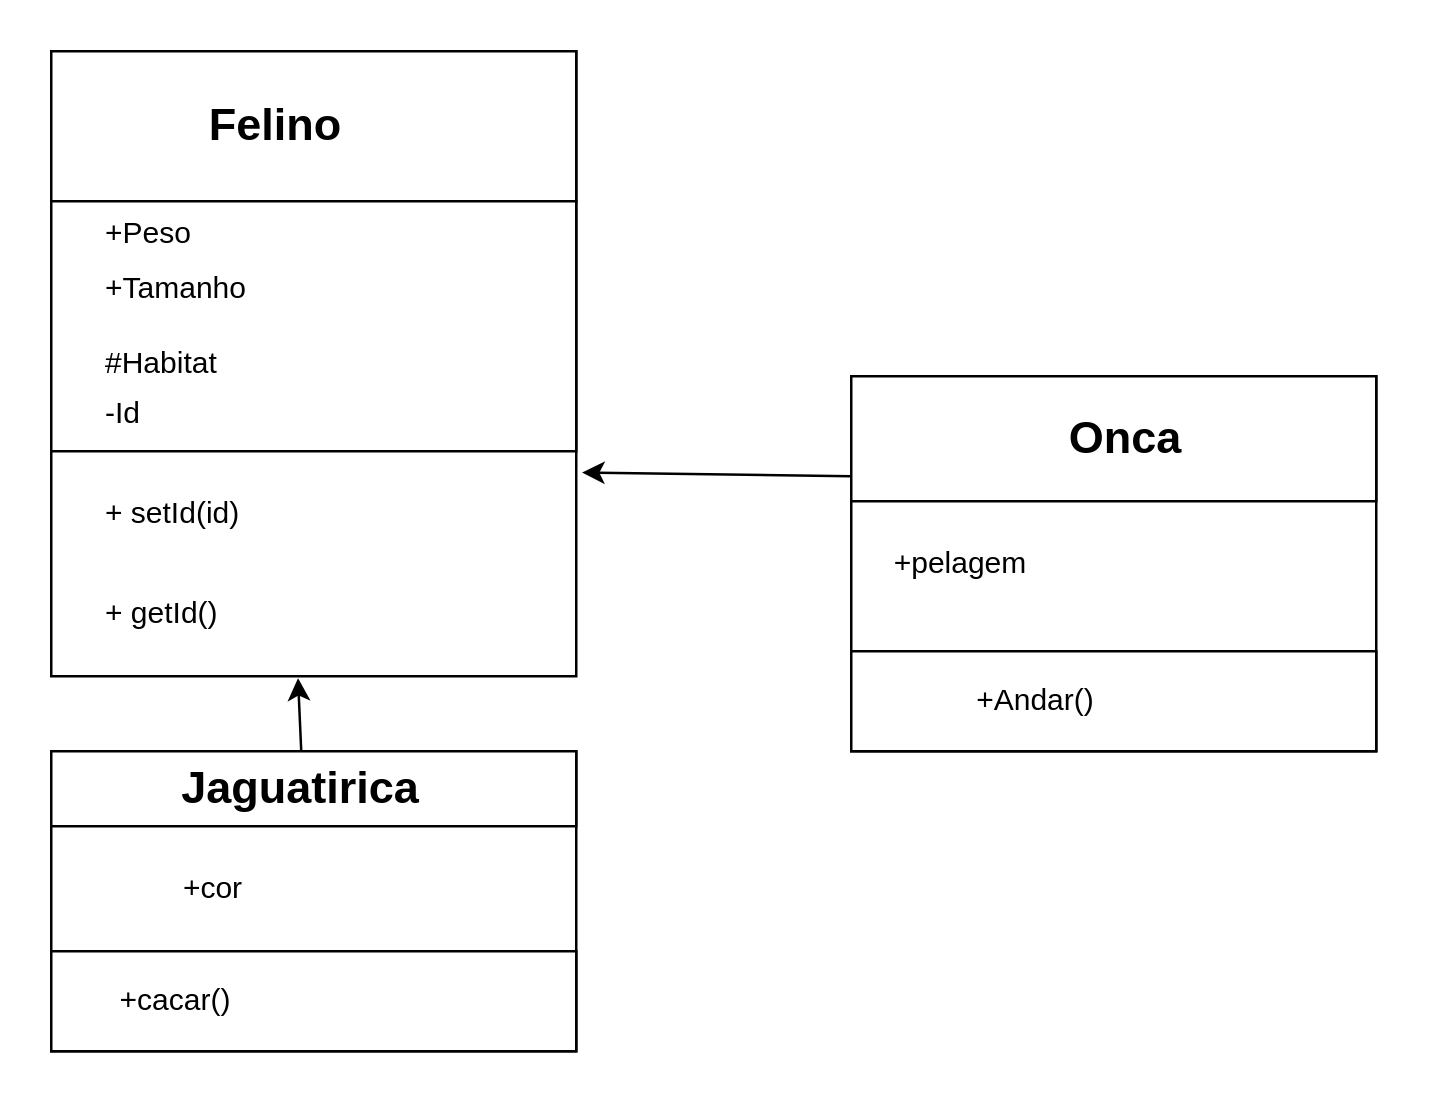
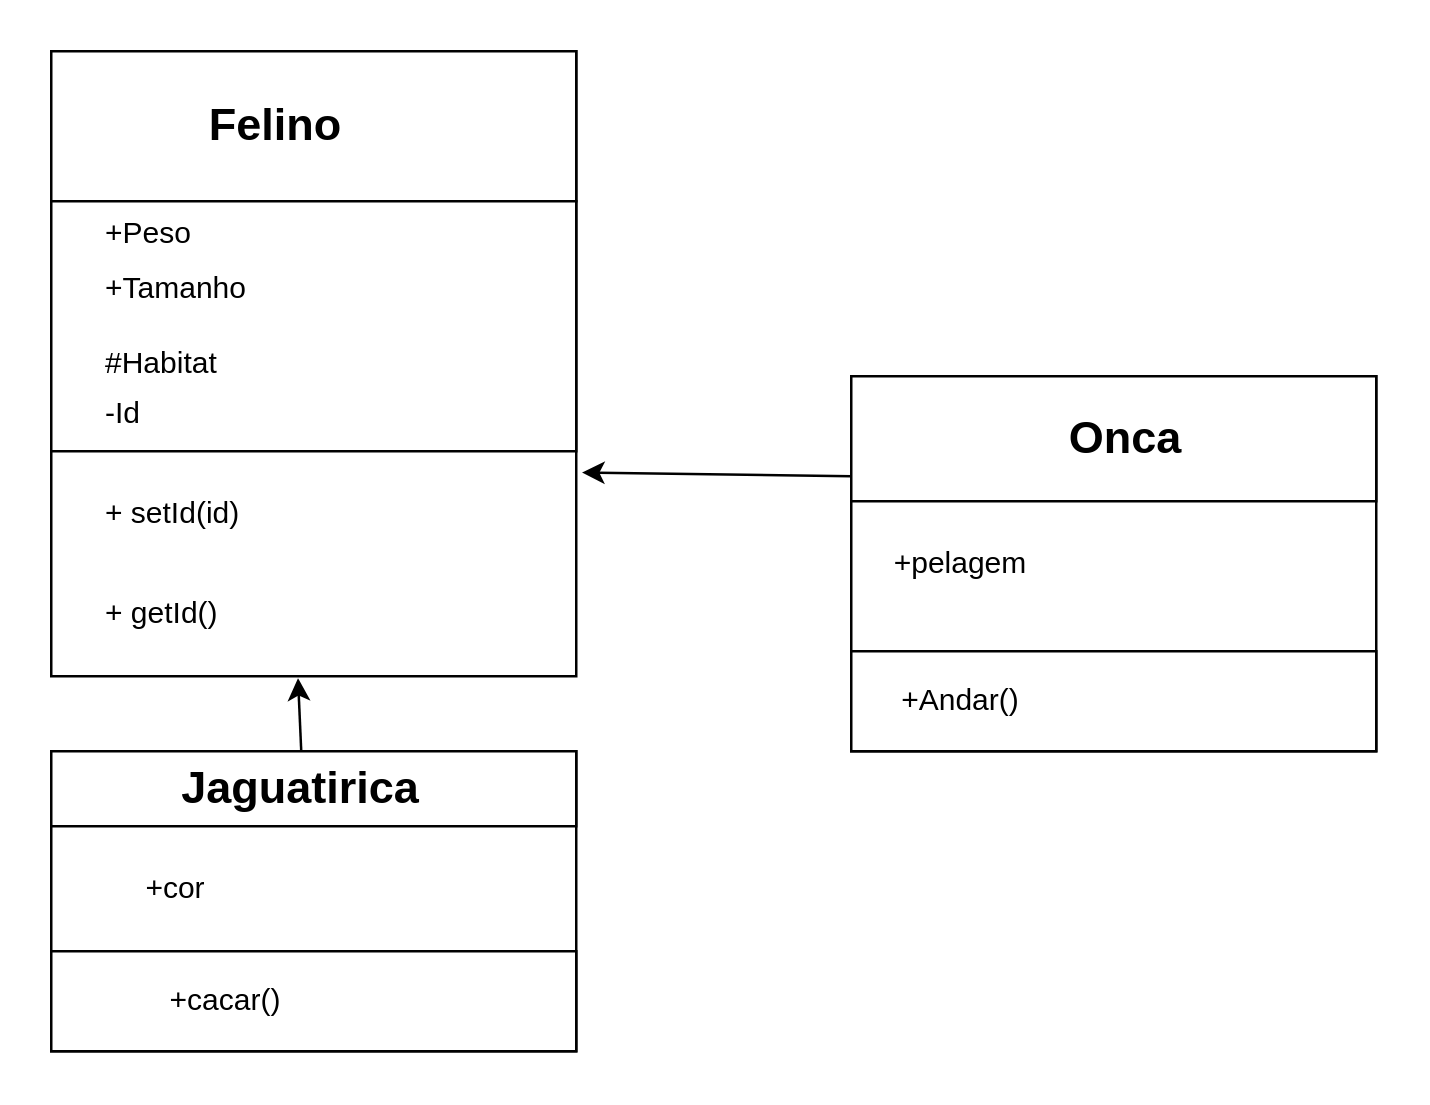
  <mxCell id="0" />
  <mxCell id="1" parent="0" />
  <mxCell id="2" value="" style="rounded=0;whiteSpace=wrap;html=1;" vertex="1" parent="1"><mxGeometry x="20" y="20" width="210" height="250" as="geometry" /></mxCell>
  <mxCell id="3" value="" style="rounded=0;whiteSpace=wrap;html=1;" vertex="1" parent="1"><mxGeometry x="20" y="20" width="210" height="60" as="geometry" /></mxCell>
  <mxCell id="4" value="&lt;b&gt;&lt;font style=&quot;font-size: 18px;&quot;&gt;Felino&lt;/font&gt;&lt;/b&gt;" style="text;html=1;align=center;verticalAlign=middle;whiteSpace=wrap;rounded=0;" vertex="1" parent="1"><mxGeometry x="80" y="35" width="60" height="30" as="geometry" /></mxCell>
  <mxCell id="5" value="" style="rounded=0;whiteSpace=wrap;html=1;" vertex="1" parent="1"><mxGeometry x="20" y="80" width="210" height="100" as="geometry" /></mxCell>
  <mxCell id="6" value="&lt;font&gt;+Peso&lt;/font&gt;&lt;div&gt;&lt;br&gt;&lt;/div&gt;" style="text;html=1;align=left;verticalAlign=middle;whiteSpace=wrap;rounded=0;" vertex="1" parent="1"><mxGeometry x="40" y="90" width="60" height="20" as="geometry" /></mxCell>
  <mxCell id="7" value="+Tamanho " style="text;html=1;align=left;verticalAlign=middle;whiteSpace=wrap;rounded=0;" vertex="1" parent="1"><mxGeometry x="40" y="100" width="60" height="30" as="geometry" /></mxCell>
  <mxCell id="8" value="#Habitat" style="text;html=1;align=left;verticalAlign=middle;whiteSpace=wrap;rounded=0;" vertex="1" parent="1"><mxGeometry x="40" y="130" width="60" height="30" as="geometry" /></mxCell>
  <mxCell id="9" value="-Id" style="text;html=1;align=left;verticalAlign=middle;whiteSpace=wrap;rounded=0;" vertex="1" parent="1"><mxGeometry x="40" y="150" width="60" height="30" as="geometry" /></mxCell>
  <mxCell id="10" value="+ setId(id)" style="text;html=1;align=left;verticalAlign=middle;whiteSpace=wrap;rounded=0;" vertex="1" parent="1"><mxGeometry x="40" y="190" width="60" height="30" as="geometry" /></mxCell>
  <mxCell id="11" value="+ getId()" style="text;html=1;align=left;verticalAlign=middle;whiteSpace=wrap;rounded=0;" vertex="1" parent="1"><mxGeometry x="40" y="230" width="60" height="30" as="geometry" /></mxCell>
  <mxCell id="12" value="" style="rounded=0;whiteSpace=wrap;html=1;" vertex="1" parent="1"><mxGeometry x="20" y="300" width="210" height="120" as="geometry" /></mxCell>
  <mxCell id="13" value="" style="rounded=0;whiteSpace=wrap;html=1;" vertex="1" parent="1"><mxGeometry x="20" y="300" width="210" height="30" as="geometry" /></mxCell>
  <mxCell id="14" value="&lt;font style=&quot;font-size: 18px;&quot;&gt;&lt;b&gt;Jaguatirica&lt;/b&gt;&lt;/font&gt;" style="text;html=1;align=center;verticalAlign=middle;whiteSpace=wrap;rounded=0;" vertex="1" parent="1"><mxGeometry x="90" y="300" width="60" height="30" as="geometry" /></mxCell>
- <mxCell id="15" value="+cor" style="text;html=1;align=center;verticalAlign=middle;whiteSpace=wrap;rounded=0;" vertex="1" parent="1"><mxGeometry x="55" y="340" width="60" height="30" as="geometry" /></mxCell>
+ <mxCell id="15" value="+cor" style="text;html=1;align=center;verticalAlign=middle;whiteSpace=wrap;rounded=0;" vertex="1" parent="1"><mxGeometry x="40" y="340" width="60" height="30" as="geometry" /></mxCell>
  <mxCell id="16" value="" style="rounded=0;whiteSpace=wrap;html=1;" vertex="1" parent="1"><mxGeometry x="20" y="380" width="210" height="40" as="geometry" /></mxCell>
- <mxCell id="17" value="+cacar()" style="text;html=1;align=center;verticalAlign=middle;whiteSpace=wrap;rounded=0;" vertex="1" parent="1"><mxGeometry x="40" y="385" width="60" height="30" as="geometry" /></mxCell>
+ <mxCell id="17" value="+cacar()" style="text;html=1;align=center;verticalAlign=middle;whiteSpace=wrap;rounded=0;" vertex="1" parent="1"><mxGeometry x="60" y="385" width="60" height="30" as="geometry" /></mxCell>
  <mxCell id="18" value="" style="rounded=0;whiteSpace=wrap;html=1;" vertex="1" parent="1"><mxGeometry x="340" y="150" width="210" height="150" as="geometry" /></mxCell>
  <mxCell id="19" value="" style="rounded=0;whiteSpace=wrap;html=1;" vertex="1" parent="1"><mxGeometry x="340" y="150" width="210" height="50" as="geometry" /></mxCell>
  <mxCell id="20" value="&lt;font style=&quot;font-size: 18px;&quot;&gt;&lt;b&gt;Onca&lt;/b&gt;&lt;/font&gt;" style="text;html=1;align=center;verticalAlign=middle;whiteSpace=wrap;rounded=0;" vertex="1" parent="1"><mxGeometry x="420" y="160" width="60" height="30" as="geometry" /></mxCell>
  <mxCell id="21" value="" style="rounded=0;whiteSpace=wrap;html=1;" vertex="1" parent="1"><mxGeometry x="340" y="260" width="210" height="40" as="geometry" /></mxCell>
- <mxCell id="22" value="+Andar()" style="text;html=1;align=center;verticalAlign=middle;whiteSpace=wrap;rounded=0;" vertex="1" parent="1"><mxGeometry x="384" y="265" width="60" height="30" as="geometry" /></mxCell>
+ <mxCell id="22" value="+Andar()" style="text;html=1;align=center;verticalAlign=middle;whiteSpace=wrap;rounded=0;" vertex="1" parent="1"><mxGeometry x="354" y="265" width="60" height="30" as="geometry" /></mxCell>
  <mxCell id="23" value="+pelagem" style="text;html=1;align=center;verticalAlign=middle;whiteSpace=wrap;rounded=0;" vertex="1" parent="1"><mxGeometry x="354" y="210" width="60" height="30" as="geometry" /></mxCell>
  <mxCell id="24" value="" style="endArrow=classic;html=1;rounded=0;entryX=1.011;entryY=0.674;entryDx=0;entryDy=0;entryPerimeter=0;" edge="1" parent="1" target="2"><mxGeometry width="50" height="50" relative="1" as="geometry"><mxPoint x="340" y="190" as="sourcePoint" /><mxPoint x="390" y="140" as="targetPoint" /></mxGeometry></mxCell>
  <mxCell id="25" value="" style="endArrow=classic;html=1;rounded=0;exitX=0.5;exitY=0;exitDx=0;exitDy=0;entryX=0.47;entryY=1.003;entryDx=0;entryDy=0;entryPerimeter=0;" edge="1" parent="1" source="14" target="2"><mxGeometry width="50" height="50" relative="1" as="geometry"><mxPoint x="340" y="190" as="sourcePoint" /><mxPoint x="390" y="140" as="targetPoint" /></mxGeometry></mxCell>
